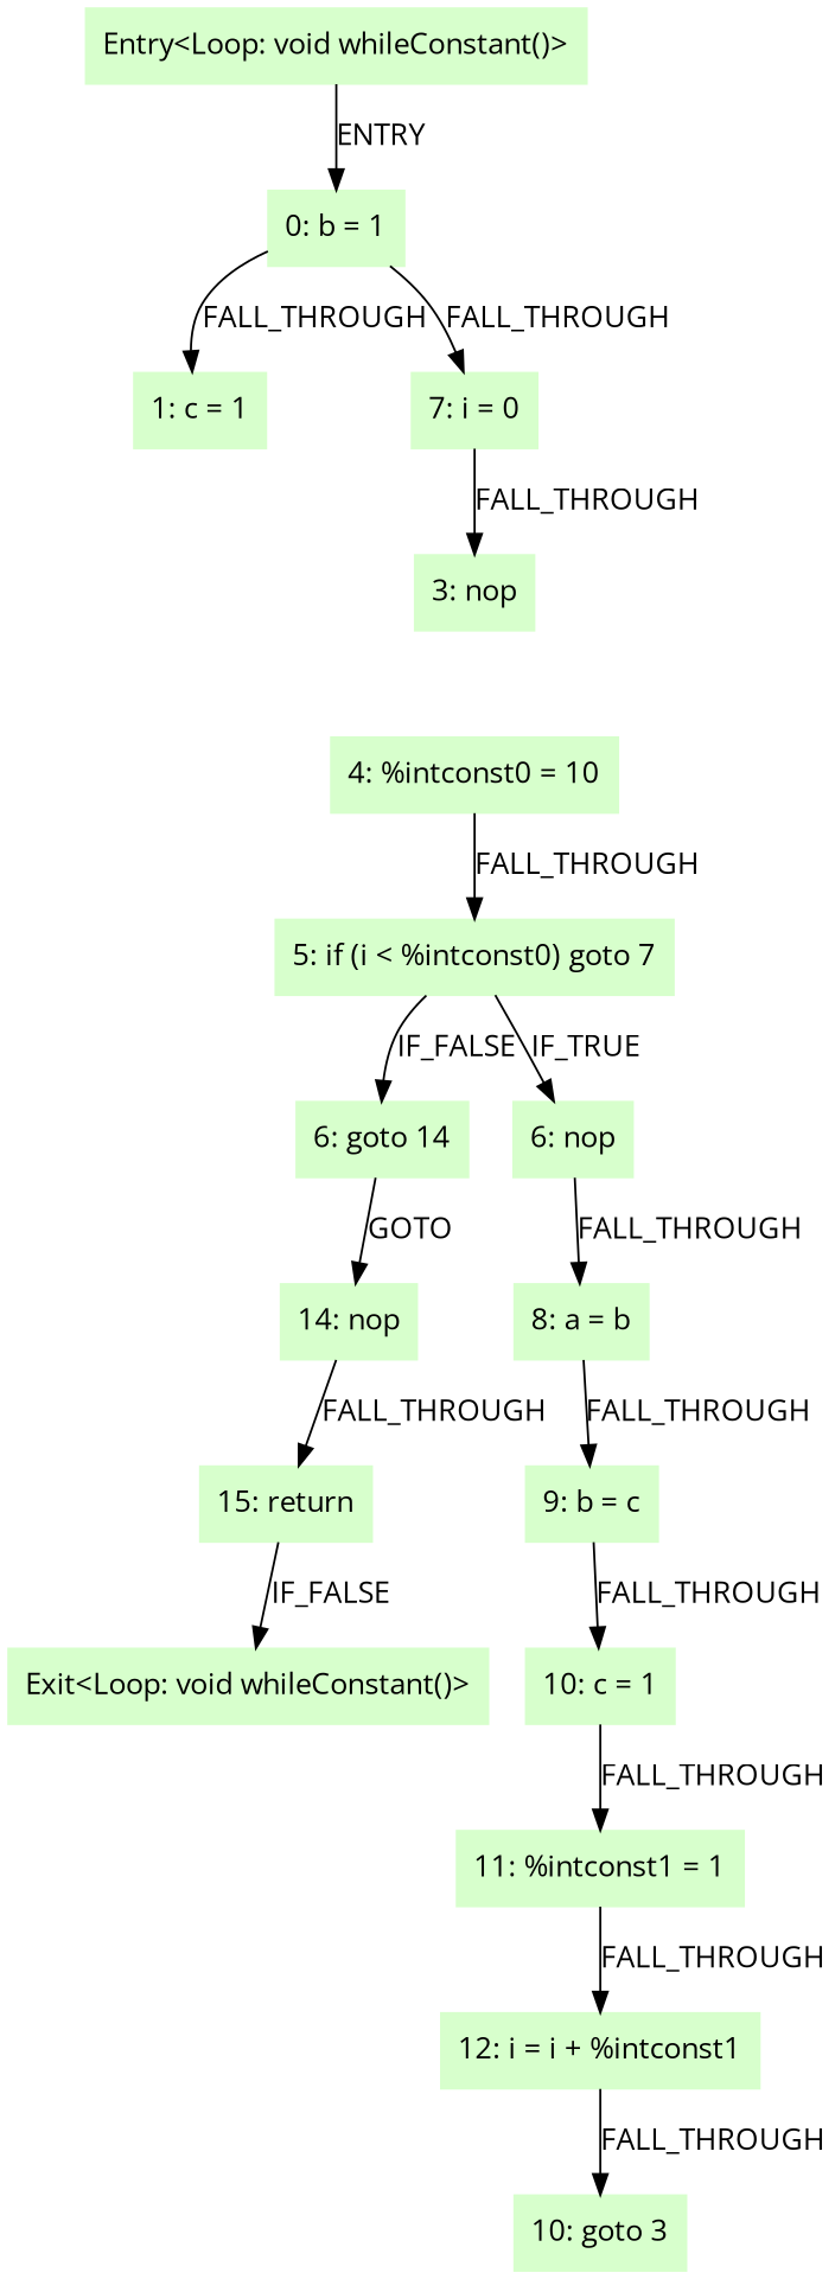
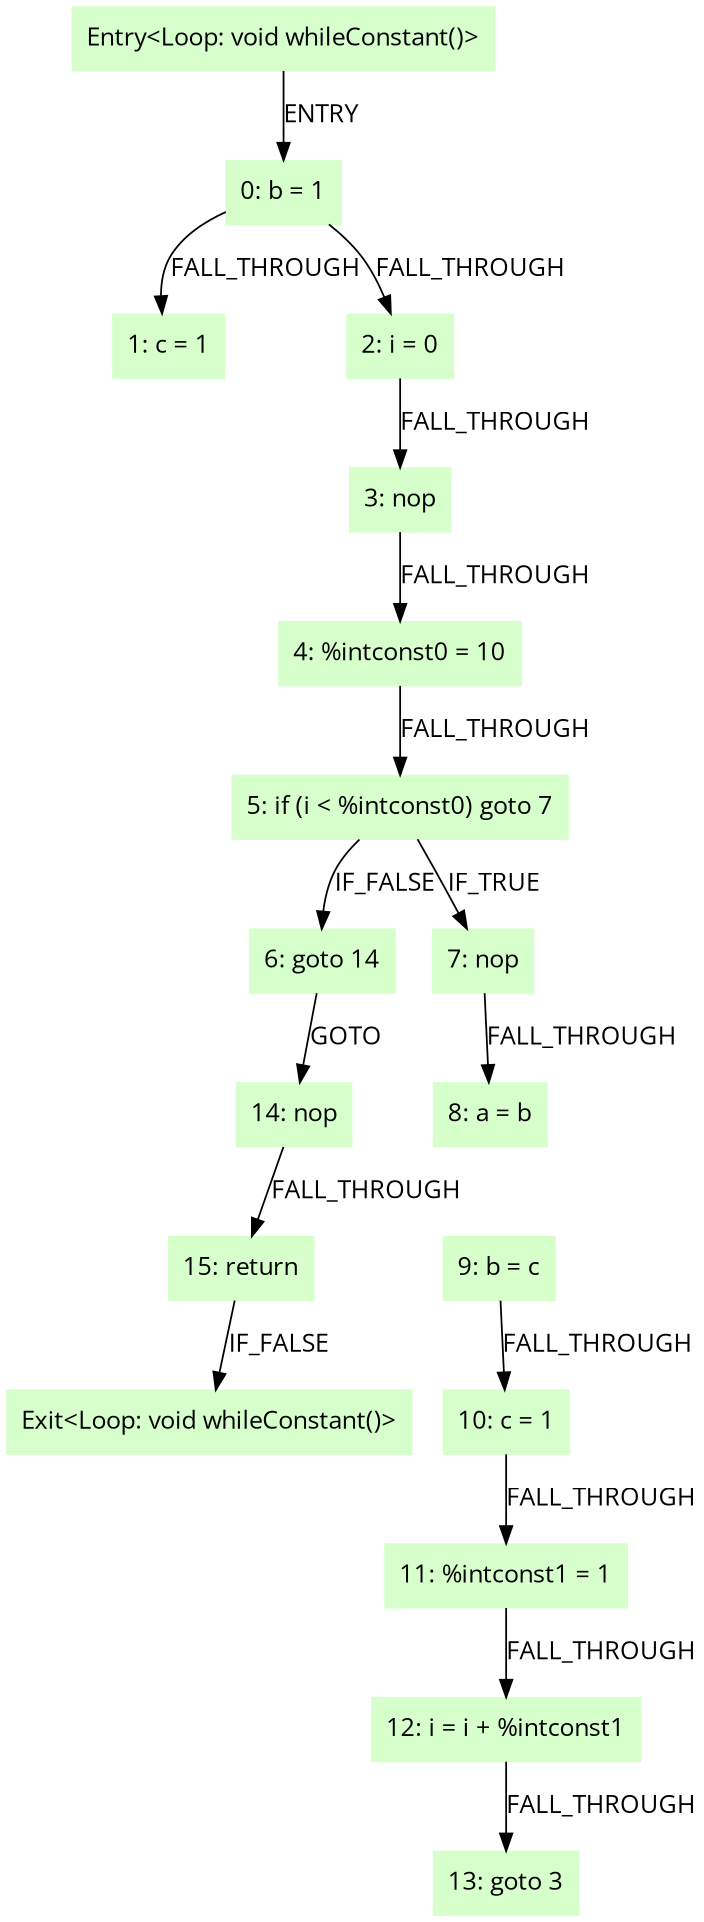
  digraph {
    fontname="Open Sans"
    node [color=".3 .2 1.0" fontname="Open Sans" shape=box style=filled]
    edge [fontname="Open Sans"]
    n1 [label="Entry<Loop: void whileConstant()>"]
    n2 [label="0: b = 1"]
    n3 [label="1: c = 1"]
-   n4 [label="7: i = 0"]
+   n4 [label="2: i = 0"]
    n5 [label="3: nop"]
    n6 [label="4: %intconst0 = 10"]
    n7 [label="5: if (i < %intconst0) goto 7"]
    n8 [label="6: goto 14"]
-   n9 [label="6: nop"]
+   n9 [label="7: nop"]
    n10 [label="14: nop"]
    n11 [label="8: a = b"]
    n12 [label="15: return"]
    n13 [label="9: b = c"]
    n14 [label="10: c = 1"]
    n15 [label="11: %intconst1 = 1"]
    n16 [label="12: i = i + %intconst1"]
-   n17 [label="10: goto 3"]
+   n17 [label="13: goto 3"]
    n18 [label="Exit<Loop: void whileConstant()>"]
    n1 -> n2 [label=ENTRY]
    n2 -> n3 [label=FALL_THROUGH]
    n2 -> n4 [label=FALL_THROUGH]
    n4 -> n5 [label=FALL_THROUGH]
+   n5 -> n6 [label=FALL_THROUGH]
    n6 -> n7 [label=FALL_THROUGH]
    n7 -> n8 [label=IF_FALSE]
    n7 -> n9 [label=IF_TRUE]
    n8 -> n10 [label=GOTO]
    n9 -> n11 [label=FALL_THROUGH]
    n10 -> n12 [label=FALL_THROUGH]
-   n11 -> n13 [label=FALL_THROUGH]
    n12 -> n18 [label=IF_FALSE]
    n13 -> n14 [label=FALL_THROUGH]
    n14 -> n15 [label=FALL_THROUGH]
    n15 -> n16 [label=FALL_THROUGH]
    n16 -> n17 [label=FALL_THROUGH]
  }
